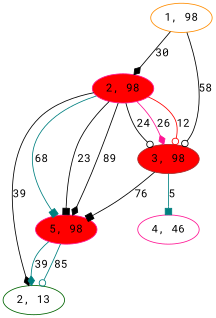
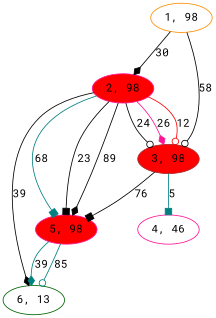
  digraph {
    fontname="Roboto Mono"
    node [color=deeppink fontname="Roboto Mono"]
    edge [arrowhead=diamond color=black fontname="Roboto Mono"]
    n1 [color=darkorange label="1, 98"]
    n2 [fillcolor=red label="2, 98" style=filled]
    n3 [color=brown fillcolor=red label="3, 98" style=filled]
    n4 [fillcolor=red label="5, 98" style=filled]
-   n5 [color=darkgreen label="2, 13"]
+   n5 [color=darkgreen label="6, 13"]
    n6 [label="4, 46"]
    n1 -> n2 [label=30]
    n1 -> n3 [arrowhead=odot label=58]
    n2 -> n3 [arrowhead=odot label=24]
    n2 -> n3 [color=deeppink label=26]
    n2 -> n3 [arrowhead=odot color=red label=12]
    n2 -> n4 [arrowhead=box color=teal label=68]
    n2 -> n4 [arrowhead=box label=23]
    n2 -> n4 [label=89]
    n2 -> n5 [label=39]
    n3 -> n4 [arrowhead=box label=76]
    n3 -> n6 [arrowhead=box color=teal label=5]
    n4 -> n5 [color=teal label=39]
    n4 -> n5 [arrowhead=odot color=teal label=85]
  }
